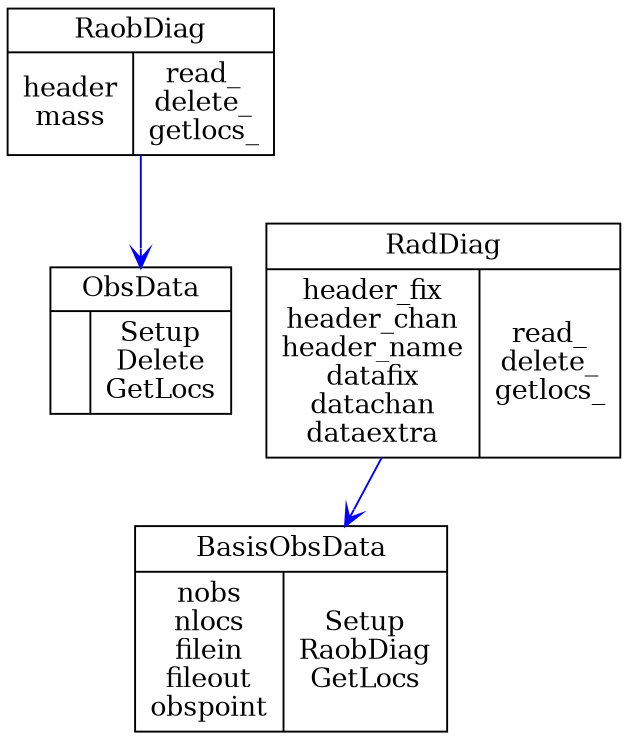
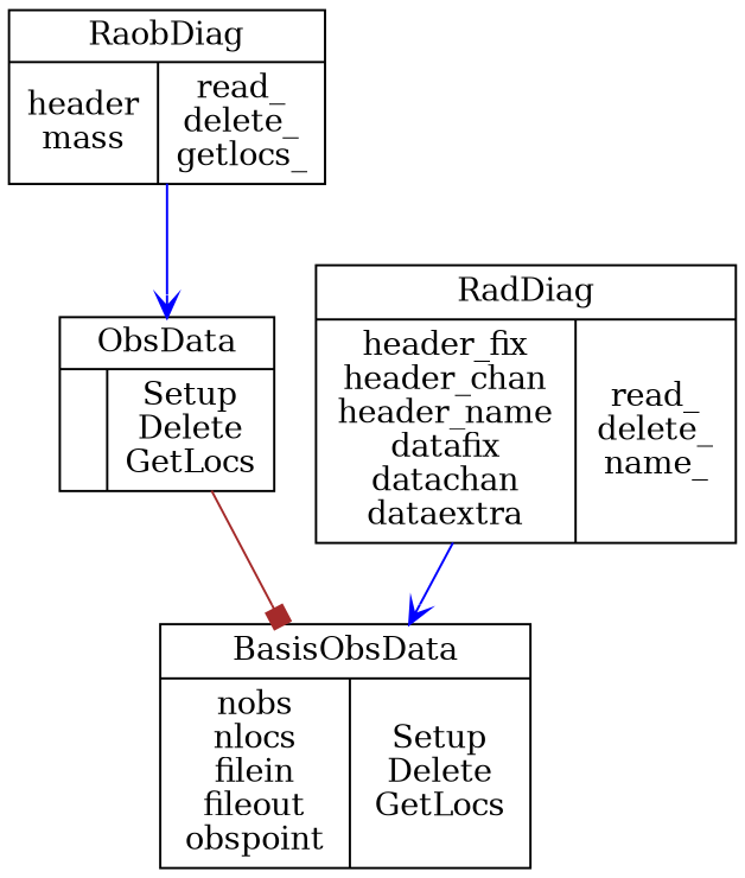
  digraph {
    node [shape=record]
    edge [arrowhead=vee color=blue]
-   n1 [label="{ BasisObsData | { nobs\nnlocs\nfilein\nfileout\nobspoint | Setup\nRaobDiag\nGetLocs } }"]
+   n1 [label="{ BasisObsData | { nobs\nnlocs\nfilein\nfileout\nobspoint | Setup\nDelete\nGetLocs } }"]
    n2 [label="{ ObsData | { | Setup\nDelete\nGetLocs } }"]
-   n3 [label="{ RadDiag | { header_fix\nheader_chan\nheader_name\ndatafix\ndatachan\ndataextra | read_\ndelete_\ngetlocs_ } }"]
+   n3 [label="{ RadDiag | { header_fix\nheader_chan\nheader_name\ndatafix\ndatachan\ndataextra | read_\ndelete_\nname_ } }"]
    n4 [label="{ RaobDiag | { header\nmass | read_\ndelete_\ngetlocs_ } }"]
+   n2 -> n1 [arrowhead=box color=brown]
    n3 -> n1
    n4 -> n2
  }
